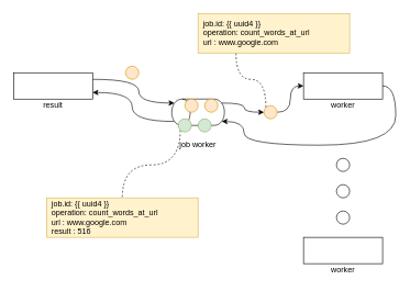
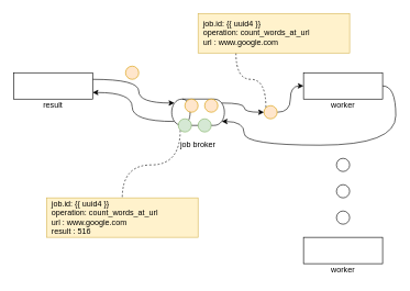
  <mxCell id="0" />
  <mxCell id="1" parent="0" />
  <mxCell id="2" style="edgeStyle=orthogonalEdgeStyle;curved=1;rounded=0;orthogonalLoop=1;jettySize=auto;html=1;exitX=1;exitY=0.5;exitDx=0;exitDy=0;entryX=0.15;entryY=0.95;entryDx=0;entryDy=0;entryPerimeter=0;endArrow=classic;endFill=1;" edge="1" parent="1" source="3" target="12"><mxGeometry relative="1" as="geometry"><Array as="points"><mxPoint x="600" y="130" /><mxPoint x="600" y="220" /><mxPoint x="370" y="220" /><mxPoint x="370" y="184" /></Array></mxGeometry></mxCell>
  <mxCell id="3" value="" style="rounded=0;whiteSpace=wrap;html=1;" vertex="1" parent="1"><mxGeometry x="460" y="110" width="120" height="40" as="geometry" /></mxCell>
  <mxCell id="4" value="worker" style="text;html=1;strokeColor=none;fillColor=none;align=center;verticalAlign=middle;whiteSpace=wrap;rounded=0;" vertex="1" parent="1"><mxGeometry x="460" y="150" width="120" height="20" as="geometry" /></mxCell>
  <mxCell id="5" value="" style="ellipse;whiteSpace=wrap;html=1;aspect=fixed;" vertex="1" parent="1"><mxGeometry x="510" y="240" width="20" height="20" as="geometry" /></mxCell>
  <mxCell id="6" value="" style="ellipse;whiteSpace=wrap;html=1;aspect=fixed;" vertex="1" parent="1"><mxGeometry x="510" y="280" width="20" height="20" as="geometry" /></mxCell>
  <mxCell id="7" value="" style="ellipse;whiteSpace=wrap;html=1;aspect=fixed;" vertex="1" parent="1"><mxGeometry x="510" y="320" width="20" height="20" as="geometry" /></mxCell>
  <mxCell id="8" value="worker" style="text;html=1;strokeColor=none;fillColor=none;align=center;verticalAlign=middle;whiteSpace=wrap;rounded=0;" vertex="1" parent="1"><mxGeometry x="460" y="400" width="120" height="20" as="geometry" /></mxCell>
  <mxCell id="9" value="" style="rounded=0;whiteSpace=wrap;html=1;" vertex="1" parent="1"><mxGeometry x="460" y="360" width="120" height="40" as="geometry" /></mxCell>
  <mxCell id="10" style="edgeStyle=orthogonalEdgeStyle;rounded=0;orthogonalLoop=1;jettySize=auto;html=1;exitX=1;exitY=0.5;exitDx=0;exitDy=0;entryX=0;entryY=0.5;entryDx=0;entryDy=0;curved=1;" edge="1" parent="1" source="18" target="3"><mxGeometry relative="1" as="geometry" /></mxCell>
  <mxCell id="11" style="edgeStyle=orthogonalEdgeStyle;curved=1;rounded=0;orthogonalLoop=1;jettySize=auto;html=1;exitX=0.15;exitY=0.05;exitDx=0;exitDy=0;exitPerimeter=0;entryX=1;entryY=0.75;entryDx=0;entryDy=0;endArrow=classic;endFill=1;" edge="1" parent="1" source="12" target="15"><mxGeometry relative="1" as="geometry" /></mxCell>
  <mxCell id="12" value="" style="shape=cylinder;whiteSpace=wrap;html=1;boundedLbl=1;backgroundOutline=1;rotation=0;direction=north;" vertex="1" parent="1"><mxGeometry x="260" y="150" width="80" height="40" as="geometry" /></mxCell>
- <mxCell id="13" value="job worker" style="text;html=1;strokeColor=none;fillColor=none;align=center;verticalAlign=middle;whiteSpace=wrap;rounded=0;" vertex="1" parent="1"><mxGeometry x="260" y="210" width="80" height="20" as="geometry" /></mxCell>
+ <mxCell id="13" value="job broker" style="text;html=1;strokeColor=none;fillColor=none;align=center;verticalAlign=middle;whiteSpace=wrap;rounded=0;" vertex="1" parent="1"><mxGeometry x="260" y="210" width="80" height="20" as="geometry" /></mxCell>
  <mxCell id="14" style="edgeStyle=orthogonalEdgeStyle;curved=1;rounded=0;orthogonalLoop=1;jettySize=auto;html=1;exitX=1;exitY=0.25;exitDx=0;exitDy=0;entryX=0.85;entryY=0.05;entryDx=0;entryDy=0;entryPerimeter=0;endArrow=classic;endFill=1;" edge="1" parent="1" source="15" target="12"><mxGeometry relative="1" as="geometry"><Array as="points"><mxPoint x="210" y="120" /><mxPoint x="210" y="156" /></Array></mxGeometry></mxCell>
  <mxCell id="15" value="" style="rounded=0;whiteSpace=wrap;html=1;" vertex="1" parent="1"><mxGeometry x="20" y="110" width="120" height="40" as="geometry" /></mxCell>
  <mxCell id="16" style="edgeStyle=orthogonalEdgeStyle;curved=1;rounded=0;orthogonalLoop=1;jettySize=auto;html=1;exitX=0.25;exitY=1;exitDx=0;exitDy=0;dashed=1;endArrow=none;endFill=0;entryX=0;entryY=0;entryDx=0;entryDy=0;" edge="1" parent="1" source="17" target="18"><mxGeometry relative="1" as="geometry"><mxPoint x="370" y="170" as="targetPoint" /></mxGeometry></mxCell>
  <mxCell id="17" value="job.id: {{ uuid4 }}&lt;br&gt;operation:&amp;nbsp;count_words_at_url&lt;br&gt;url : www.google.com" style="rounded=0;whiteSpace=wrap;html=1;fillColor=#fff2cc;strokeColor=#d6b656;align=left;spacing=8;" vertex="1" parent="1"><mxGeometry x="300" y="20" width="230" height="60" as="geometry" /></mxCell>
  <mxCell id="18" value="" style="ellipse;whiteSpace=wrap;html=1;aspect=fixed;align=left;fillColor=#ffe6cc;strokeColor=#d79b00;" vertex="1" parent="1"><mxGeometry x="400" y="160" width="20" height="20" as="geometry" /></mxCell>
  <mxCell id="19" style="edgeStyle=orthogonalEdgeStyle;rounded=0;orthogonalLoop=1;jettySize=auto;html=1;exitX=0.85;exitY=0.95;exitDx=0;exitDy=0;entryX=0;entryY=0.5;entryDx=0;entryDy=0;curved=1;exitPerimeter=0;" edge="1" parent="1" source="12" target="18"><mxGeometry relative="1" as="geometry"><mxPoint x="340" y="170" as="sourcePoint" /><mxPoint x="460" y="130" as="targetPoint" /></mxGeometry></mxCell>
  <mxCell id="20" value="" style="ellipse;whiteSpace=wrap;html=1;aspect=fixed;align=left;fillColor=#ffe6cc;strokeColor=#d79b00;" vertex="1" parent="1"><mxGeometry x="310" y="150" width="20" height="20" as="geometry" /></mxCell>
  <mxCell id="21" value="" style="ellipse;whiteSpace=wrap;html=1;aspect=fixed;align=left;fillColor=#ffe6cc;strokeColor=#d79b00;" vertex="1" parent="1"><mxGeometry x="280" y="150" width="20" height="20" as="geometry" /></mxCell>
  <mxCell id="22" value="" style="ellipse;whiteSpace=wrap;html=1;aspect=fixed;align=left;fillColor=#ffe6cc;strokeColor=#d79b00;" vertex="1" parent="1"><mxGeometry x="190" y="100" width="20" height="20" as="geometry" /></mxCell>
  <mxCell id="23" style="edgeStyle=orthogonalEdgeStyle;curved=1;rounded=0;orthogonalLoop=1;jettySize=auto;html=1;exitX=0;exitY=1;exitDx=0;exitDy=0;entryX=0.5;entryY=0;entryDx=0;entryDy=0;endArrow=none;endFill=0;dashed=1;" edge="1" parent="1" source="24" target="26"><mxGeometry relative="1" as="geometry" /></mxCell>
  <mxCell id="24" value="" style="ellipse;whiteSpace=wrap;html=1;aspect=fixed;align=left;fillColor=#d5e8d4;strokeColor=#82b366;" vertex="1" parent="1"><mxGeometry x="270" y="180" width="20" height="20" as="geometry" /></mxCell>
  <mxCell id="25" value="" style="ellipse;whiteSpace=wrap;html=1;aspect=fixed;align=left;fillColor=#d5e8d4;strokeColor=#82b366;" vertex="1" parent="1"><mxGeometry x="300" y="180" width="20" height="20" as="geometry" /></mxCell>
  <mxCell id="26" value="job.id: {{ uuid4 }}&lt;br&gt;operation:&amp;nbsp;count_words_at_url&lt;br&gt;url : www.google.com&lt;br&gt;result : 516" style="rounded=0;whiteSpace=wrap;html=1;fillColor=#fff2cc;strokeColor=#d6b656;align=left;spacing=8;" vertex="1" parent="1"><mxGeometry x="70" y="300" width="230" height="60" as="geometry" /></mxCell>
  <mxCell id="27" value="result" style="text;html=1;strokeColor=none;fillColor=none;align=center;verticalAlign=middle;whiteSpace=wrap;rounded=0;" vertex="1" parent="1"><mxGeometry x="20" y="150" width="120" height="20" as="geometry" /></mxCell>
